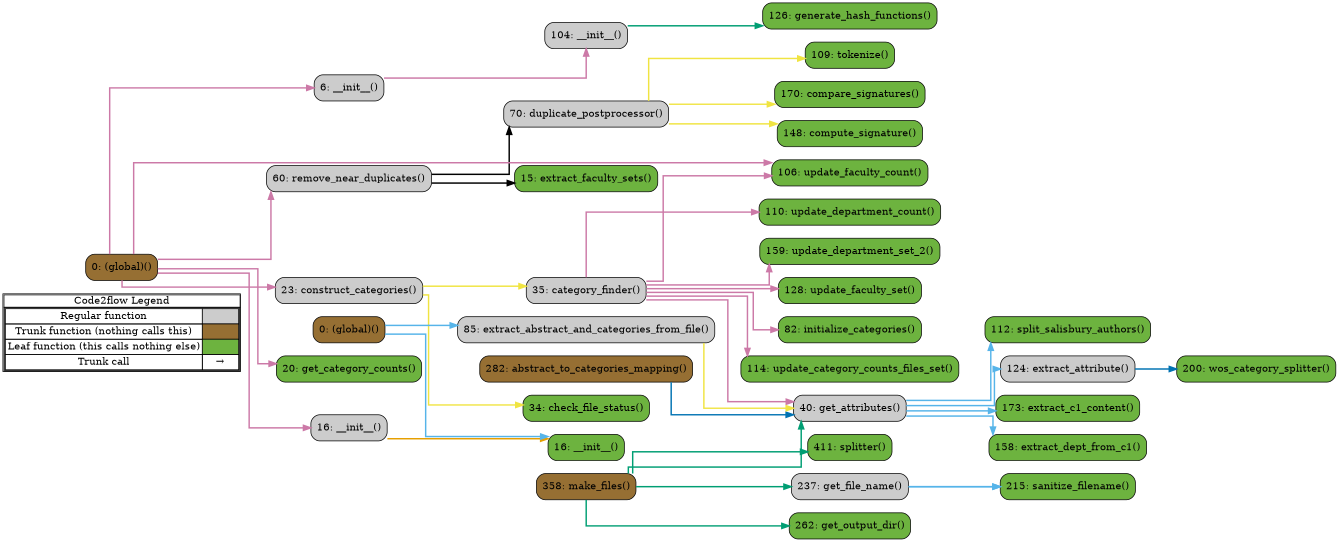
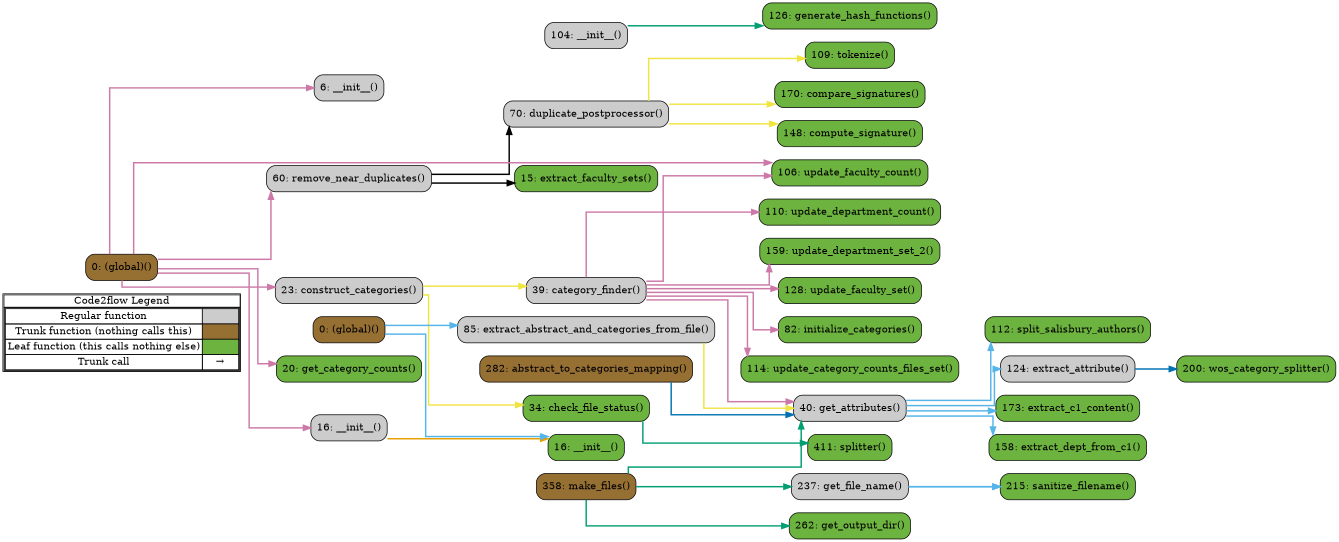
  digraph {
    concentrate=true
    rankdir=LR
    splines=ortho
    node [shape=rect fillcolor="#6db33f" style="rounded,filled"]
    edge [color="#CC79A7" penwidth=2]
    n1 [label=<         <table cellspacing="0" cellpadding="0" border="1"><tr><td>Code2flow Legend</td></tr><tr><td>         <table cellspacing="0">         <tr><td>Regular function</td><td width="50px" bgcolor='#cccccc'></td></tr>         <tr><td>Trunk function (nothing calls this)</td><td bgcolor='#966F33'></td></tr>         <tr><td>Leaf function (this calls nothing else)</td><td bgcolor='#6db33f'></td></tr>         <tr><td>Trunk call</td><td><font color='black'>&#8594;</font></td></tr>         </table></td></tr></table>         > margin=0 shape=none fillcolor="" style=""]
    n2 [fillcolor="#cccccc" label="6: __init__()"]
    n3 [fillcolor="#cccccc" label="70: duplicate_postprocessor()"]
    n4 [label="15: extract_faculty_sets()"]
    n5 [fillcolor="#cccccc" label="60: remove_near_duplicates()"]
    n6 [fillcolor="#cccccc" label="104: __init__()"]
    n7 [label="170: compare_signatures()"]
    n8 [label="148: compute_signature()"]
    n9 [label="126: generate_hash_functions()"]
    n10 [label="109: tokenize()"]
    n11 [fillcolor="#cccccc" label="16: __init__()"]
-   n12 [fillcolor="#cccccc" label="35: category_finder()"]
+   n12 [fillcolor="#cccccc" label="39: category_finder()"]
    n13 [label="34: check_file_status()"]
    n14 [fillcolor="#cccccc" label="23: construct_categories()"]
    n15 [label="20: get_category_counts()"]
    n16 [label="82: initialize_categories()"]
    n17 [label="114: update_category_counts_files_set()"]
    n18 [label="110: update_department_count()"]
    n19 [label="159: update_department_set_2()"]
    n20 [label="106: update_faculty_count()"]
    n21 [label="128: update_faculty_set()"]
    n22 [fillcolor="#966F33" label="0: (global)()"]
    n23 [label="16: __init__()"]
    n24 [fillcolor="#966F33" label="282: abstract_to_categories_mapping()"]
    n25 [fillcolor="#cccccc" label="85: extract_abstract_and_categories_from_file()"]
    n26 [fillcolor="#cccccc" label="124: extract_attribute()"]
    n27 [label="173: extract_c1_content()"]
    n28 [label="158: extract_dept_from_c1()"]
    n29 [fillcolor="#cccccc" label="40: get_attributes()"]
    n30 [fillcolor="#cccccc" label="237: get_file_name()"]
    n31 [label="262: get_output_dir()"]
    n32 [fillcolor="#966F33" label="358: make_files()"]
    n33 [label="215: sanitize_filename()"]
    n34 [label="112: split_salisbury_authors()"]
    n35 [label="411: splitter()"]
    n36 [label="200: wos_category_splitter()"]
    n37 [fillcolor="#966F33" label="0: (global)()"]
    subgraph sub_1 {
      label=legend
      rank=min
      n1
    }
    subgraph sub_2 {
      label="File: faculty_set_postprocessor"
      style=dotted
      subgraph sub_3 {
        label="Class: FacultyPostprocessor"
        style=dotted
        n2
        n3
        n4
        n5
      }
      subgraph sub_4 {
        label="Class: MinHashUtility"
        style=dotted
        n6
        n7
        n8
        n9
        n10
      }
    }
    subgraph sub_5 {
      label="File: wos_classification"
      style=dotted
      n22
      subgraph sub_6 {
        label="Class: WosClassification"
        style=dotted
        n11
        n12
        n13
        n14
        n15
        n16
        n17
        n18
        n19
        n20
        n21
      }
    }
    subgraph sub_7 {
      label="File: utilities"
      style=dotted
      n37
      subgraph sub_8 {
        label="Class: Utilities"
        style=dotted
        n23
        n24
        n25
        n26
        n27
        n28
        n29
        n30
        n31
        n32
        n33
        n34
        n35
        n36
      }
    }
-   n2 -> n6
    n3 -> n7 [color="#F0E442"]
    n3 -> n8 [color="#F0E442"]
    n3 -> n10 [color="#F0E442"]
    n5 -> n3 [color="#000000"]
    n5 -> n4 [color="#000000"]
    n6 -> n9 [color="#009E73"]
    n11 -> n23 [color="#E69F00"]
    n12 -> n16
    n12 -> n17
    n12 -> n18
    n12 -> n19
    n12 -> n20
    n12 -> n21
    n12 -> n29
    n14 -> n12 [color="#F0E442"]
    n14 -> n13 [color="#F0E442"]
    n22 -> n2
    n22 -> n5
    n22 -> n11
    n22 -> n14
    n22 -> n15
    n22 -> n20
    n24 -> n29 [color="#0072B2"]
    n25 -> n29 [color="#F0E442"]
    n26 -> n36 [color="#0072B2"]
    n29 -> n26 [color="#56B4E9"]
    n29 -> n27 [color="#56B4E9"]
    n29 -> n28 [color="#56B4E9"]
    n29 -> n34 [color="#56B4E9"]
    n30 -> n33 [color="#56B4E9"]
    n30 -> n33 [color="#56B4E9"]
    n32 -> n29 [color="#009E73"]
    n32 -> n30 [color="#009E73"]
    n32 -> n31 [color="#009E73"]
-   n32 -> n35 [color="#009E73"]
+   n13 -> n35 [color="#009E73"]
    n37 -> n23 [color="#56B4E9"]
    n37 -> n25 [color="#56B4E9"]
  }
